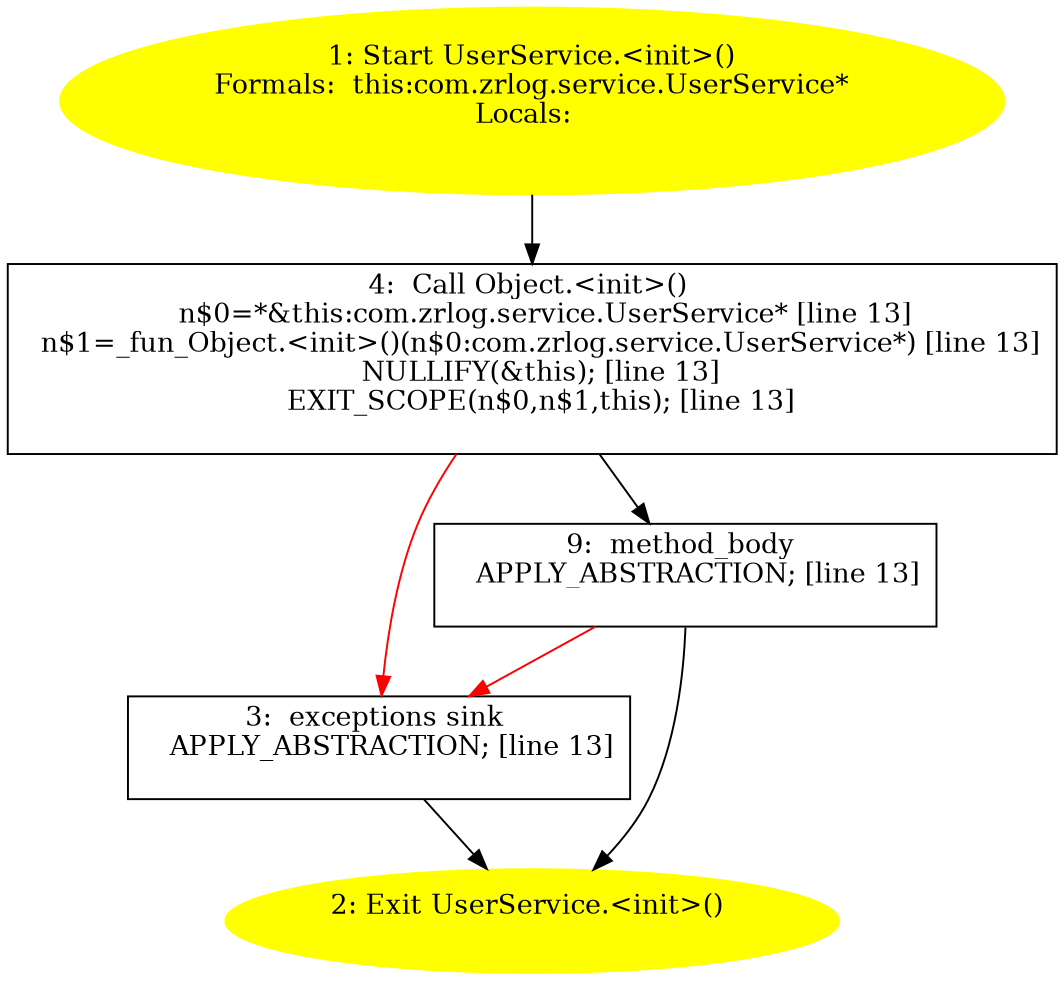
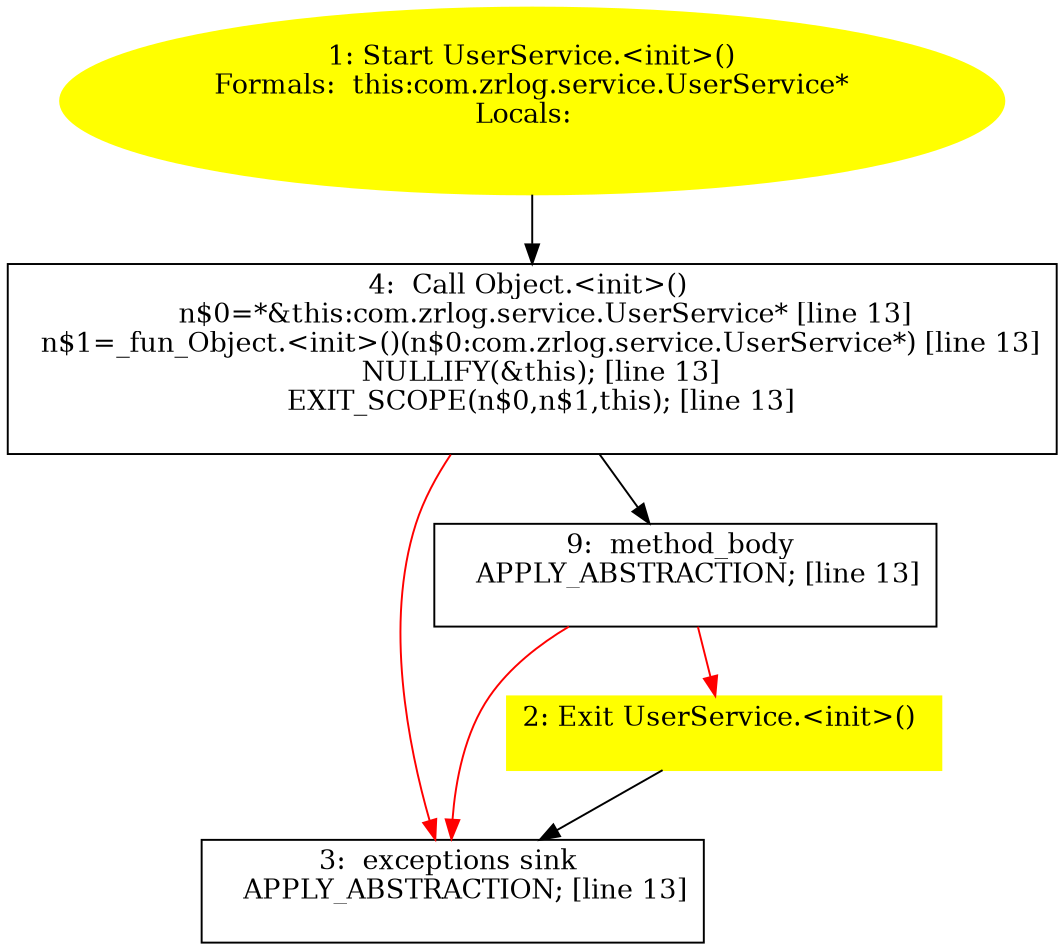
  digraph {
    node [shape=box]
    n1 [color=yellow label="1: Start UserService.<init>()\nFormals:  this:com.zrlog.service.UserService*\nLocals:  \n  " style=filled shape=""]
    n2 [label="4:  Call Object.<init>() \n   n$0=*&this:com.zrlog.service.UserService* [line 13]\n  n$1=_fun_Object.<init>()(n$0:com.zrlog.service.UserService*) [line 13]\n  NULLIFY(&this); [line 13]\n  EXIT_SCOPE(n$0,n$1,this); [line 13]\n "]
    n3 [label="3:  exceptions sink \n   APPLY_ABSTRACTION; [line 13]\n "]
    n4 [label="9:  method_body \n   APPLY_ABSTRACTION; [line 13]\n "]
-   n5 [color=yellow label="2: Exit UserService.<init>() \n  " style=filled shape=""]
+   n5 [color=yellow label="2: Exit UserService.<init>() \n  " style=filled]
    n1 -> n2
    n2 -> n3 [color=red]
    n2 -> n4
-   n3 -> n5
+   n5 -> n3
    n4 -> n3 [color=red]
-   n4 -> n5
+   n4 -> n5 [color=red]
  }
